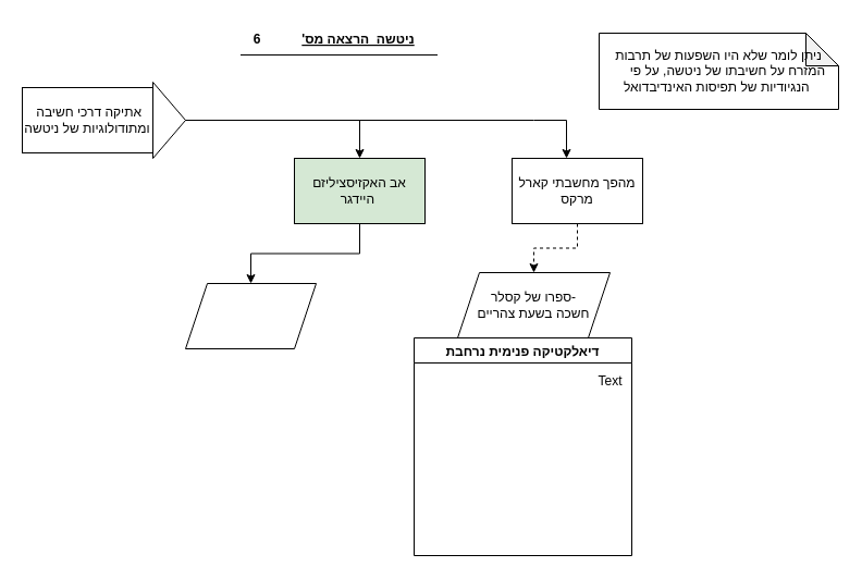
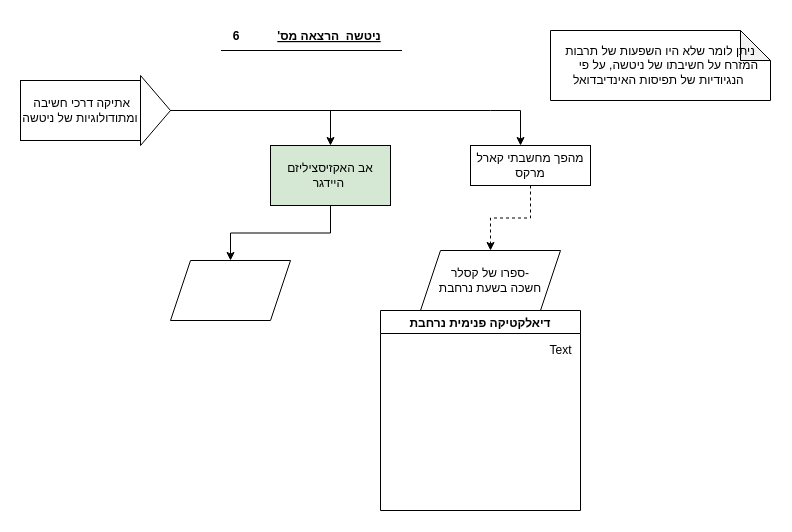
  <mxCell id="0" />
  <mxCell id="1" parent="0" />
  <mxCell id="2" value="" style="edgeStyle=orthogonalEdgeStyle;rounded=0;orthogonalLoop=1;jettySize=auto;html=1;" parent="1" source="3" target="4" edge="1"><mxGeometry relative="1" as="geometry" /></mxCell>
  <mxCell id="3" value="אב האקזיסציליזם היידגר&amp;nbsp;" style="whiteSpace=wrap;html=1;fillColor=#d5e8d4;" parent="1" vertex="1"><mxGeometry x="270" y="145" width="120" height="60" as="geometry" /></mxCell>
  <mxCell id="4" value="" style="shape=parallelogram;perimeter=parallelogramPerimeter;whiteSpace=wrap;html=1;fixedSize=1;" parent="1" vertex="1"><mxGeometry x="170" y="260" width="120" height="60" as="geometry" /></mxCell>
  <mxCell id="5" value="" style="shape=table;startSize=0;container=1;collapsible=1;childLayout=tableLayout;fixedRows=1;rowLines=0;fontStyle=0;align=center;resizeLast=1;strokeColor=none;fillColor=none;" parent="1" vertex="1"><mxGeometry x="221" y="20" width="180" height="30" as="geometry" /></mxCell>
  <mxCell id="6" value="" style="shape=partialRectangle;collapsible=0;dropTarget=0;pointerEvents=0;fillColor=none;top=0;left=0;bottom=1;right=0;points=[[0,0.5],[1,0.5]];portConstraint=eastwest;" parent="5" vertex="1"><mxGeometry width="180" height="30" as="geometry" /></mxCell>
  <mxCell id="7" value="6" style="shape=partialRectangle;connectable=0;fillColor=none;top=0;left=0;bottom=0;right=0;fontStyle=1;overflow=hidden;" parent="6" vertex="1"><mxGeometry width="30" height="30" as="geometry" /></mxCell>
  <mxCell id="8" value="ניטשה  הרצאה מס'" style="shape=partialRectangle;connectable=0;fillColor=none;top=0;left=0;bottom=0;right=0;align=center;spacingLeft=6;fontStyle=5;overflow=hidden;textDirection=rtl;" parent="6" vertex="1"><mxGeometry x="30" width="150" height="30" as="geometry" /></mxCell>
  <mxCell id="9" value="" style="group" parent="1" vertex="1" connectable="0"><mxGeometry x="20" y="75" width="150" height="70" as="geometry" /></mxCell>
  <mxCell id="10" value="" style="triangle;whiteSpace=wrap;html=1;" parent="9" vertex="1"><mxGeometry x="120" width="30" height="70" as="geometry" /></mxCell>
  <mxCell id="11" value="&amp;nbsp;אתיקה דרכי חשיבה ומתודולוגיות של ניטשה" style="rounded=0;whiteSpace=wrap;html=1;align=center;" parent="9" vertex="1"><mxGeometry y="5" width="120" height="60" as="geometry" /></mxCell>
  <mxCell id="12" value="" style="edgeStyle=orthogonalEdgeStyle;rounded=0;orthogonalLoop=1;jettySize=auto;html=1;exitX=0;exitY=1;exitDx=0;exitDy=0;entryX=0.417;entryY=0;entryDx=0;entryDy=0;entryPerimeter=0;" parent="1" target="13" edge="1"><mxGeometry relative="1" as="geometry"><mxPoint x="170" y="110" as="sourcePoint" /><Array as="points"><mxPoint x="490" y="110" /><mxPoint x="490" y="110" /></Array></mxGeometry></mxCell>
- <mxCell id="13" value="מהפך מחשבתי קארל מרקס" style="rounded=0;whiteSpace=wrap;html=1;align=center;" parent="1" vertex="1"><mxGeometry x="470" y="145" width="120" height="60" as="geometry" /></mxCell>
+ <mxCell id="13" value="מהפך מחשבתי קארל מרקס" style="rounded=0;whiteSpace=wrap;html=1;align=center;" parent="1" vertex="1"><mxGeometry x="470" y="145" width="120" height="40" as="geometry" /></mxCell>
  <mxCell id="14" value="" style="edgeStyle=orthogonalEdgeStyle;rounded=0;orthogonalLoop=1;jettySize=auto;html=1;dashed=1;" parent="1" source="13" target="15" edge="1"><mxGeometry relative="1" as="geometry" /></mxCell>
- <mxCell id="15" value="ספרו של קסלר-&lt;br&gt;חשכה בשעת צהריים" style="shape=parallelogram;perimeter=parallelogramPerimeter;whiteSpace=wrap;html=1;fixedSize=1;" parent="1" vertex="1"><mxGeometry x="420" y="250" width="140" height="60" as="geometry" /></mxCell>
+ <mxCell id="15" value="ספרו של קסלר-&lt;br&gt;חשכה בשעת נרחבת" style="shape=parallelogram;perimeter=parallelogramPerimeter;whiteSpace=wrap;html=1;fixedSize=1;" parent="1" vertex="1"><mxGeometry x="420" y="250" width="140" height="60" as="geometry" /></mxCell>
  <mxCell id="16" value="" style="edgeStyle=orthogonalEdgeStyle;rounded=0;orthogonalLoop=1;jettySize=auto;html=1;entryX=0.5;entryY=0;entryDx=0;entryDy=0;" parent="1" target="3" edge="1"><mxGeometry relative="1" as="geometry"><mxPoint x="170" y="110" as="sourcePoint" /><mxPoint x="330" y="110" as="targetPoint" /><Array as="points"><mxPoint x="330" y="110" /></Array></mxGeometry></mxCell>
  <mxCell id="17" value="ניתן לומר שלא היו השפעות של תרבות המזרח על חשיבתו של ניטשה, על פי&amp;nbsp; &amp;nbsp; &amp;nbsp; הנגיודיות של תפיסות האינדיבדואל&amp;nbsp;" style="shape=note;whiteSpace=wrap;html=1;backgroundOutline=1;darkOpacity=0.05;align=center;" parent="1" vertex="1"><mxGeometry x="550" y="30" width="220" height="70" as="geometry" /></mxCell>
  <mxCell id="18" value="דיאלקטיקה פנימית נרחבת" style="swimlane;align=center;" parent="1" vertex="1"><mxGeometry x="380" y="310" width="200" height="200" as="geometry"><mxRectangle x="470" y="310" width="180" height="23" as="alternateBounds" /></mxGeometry></mxCell>
  <mxCell id="19" value="Text" style="text;html=1;align=center;verticalAlign=middle;resizable=0;points=[];autosize=1;" parent="18" vertex="1"><mxGeometry x="160" y="30" width="40" height="20" as="geometry" /></mxCell>
